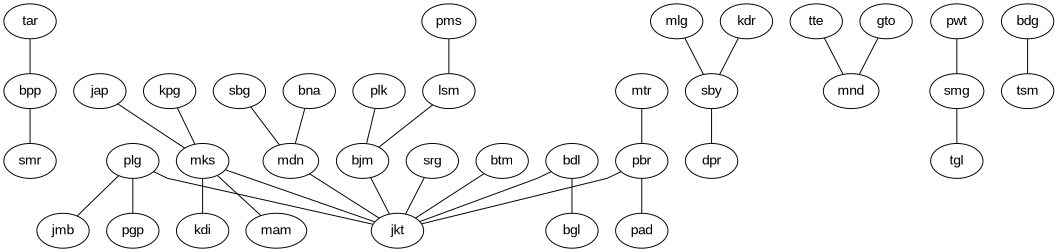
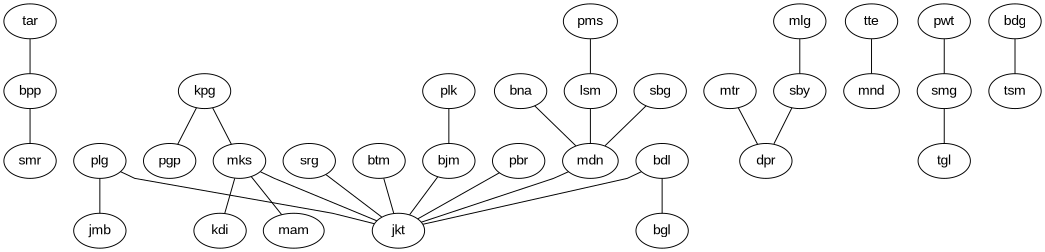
  graph {
    fontname="Liberation Sans"
    splines=polyline
    node [fontname="Liberation Sans"]
    edge [fontname="Liberation Sans"]
    tar
    bpp
    smr
    pbr
    jkt
-   pad
    mtr
    dpr
    plg
    pgp
    jmb
    tte
    mnd
    kpg
    mks
    mam
    kdi
    bna
    mdn
    lsm
    pwt
    smg
    tgl
-   jap
    bdg
    tsm
    plk
    bjm
    sbg
    pms
-   gto
    mlg
    sby
    srg
    btm
    bdl
    bgl
-   kdr
    tar -- bpp
    bpp -- smr
    pbr -- jkt
-   pbr -- pad
-   mtr -- pbr
+   mtr -- dpr
    plg -- jkt
-   plg -- pgp
+   kpg -- pgp
    plg -- jmb
    tte -- mnd
    kpg -- mks
    mks -- jkt
    mks -- mam
    mks -- kdi
    bna -- mdn
    mdn -- jkt
-   lsm -- bjm
+   lsm -- mdn
    pwt -- smg
    smg -- tgl
-   jap -- mks
    bdg -- tsm
    plk -- bjm
    bjm -- jkt
    sbg -- mdn
    pms -- lsm
-   gto -- mnd
    mlg -- sby
    sby -- dpr
    srg -- jkt
    btm -- jkt
    bdl -- jkt
    bdl -- bgl
-   kdr -- sby
  }
